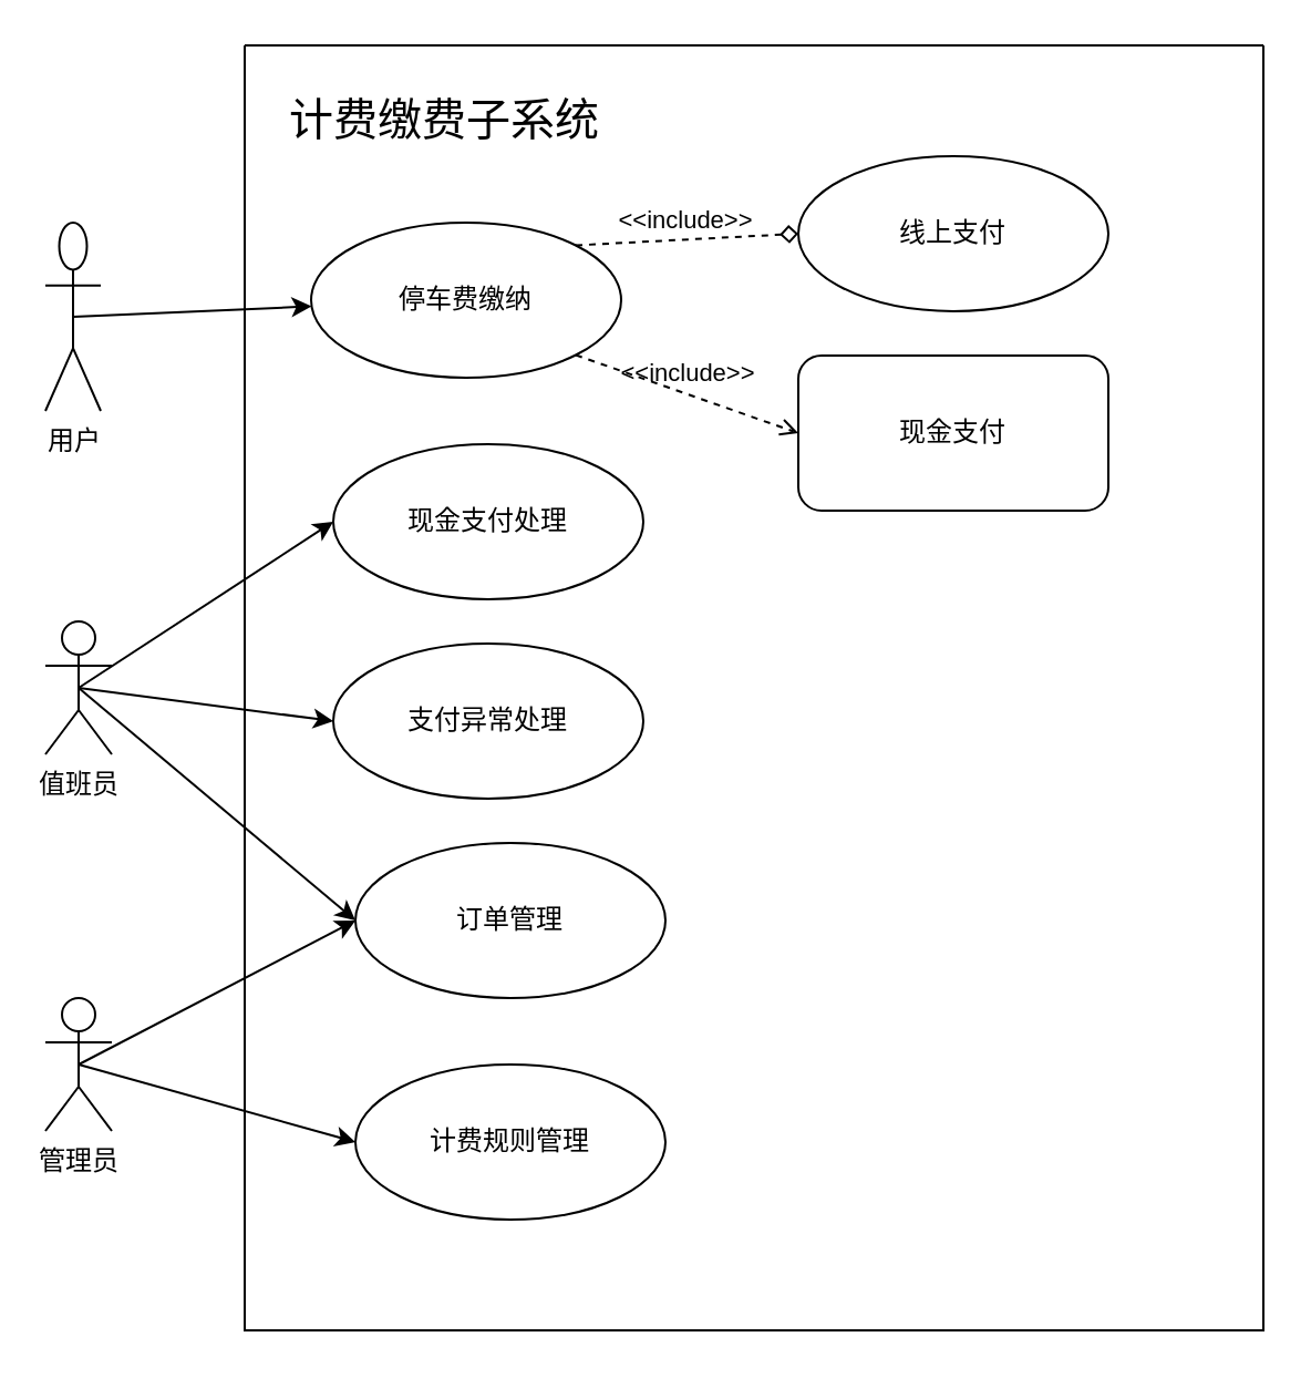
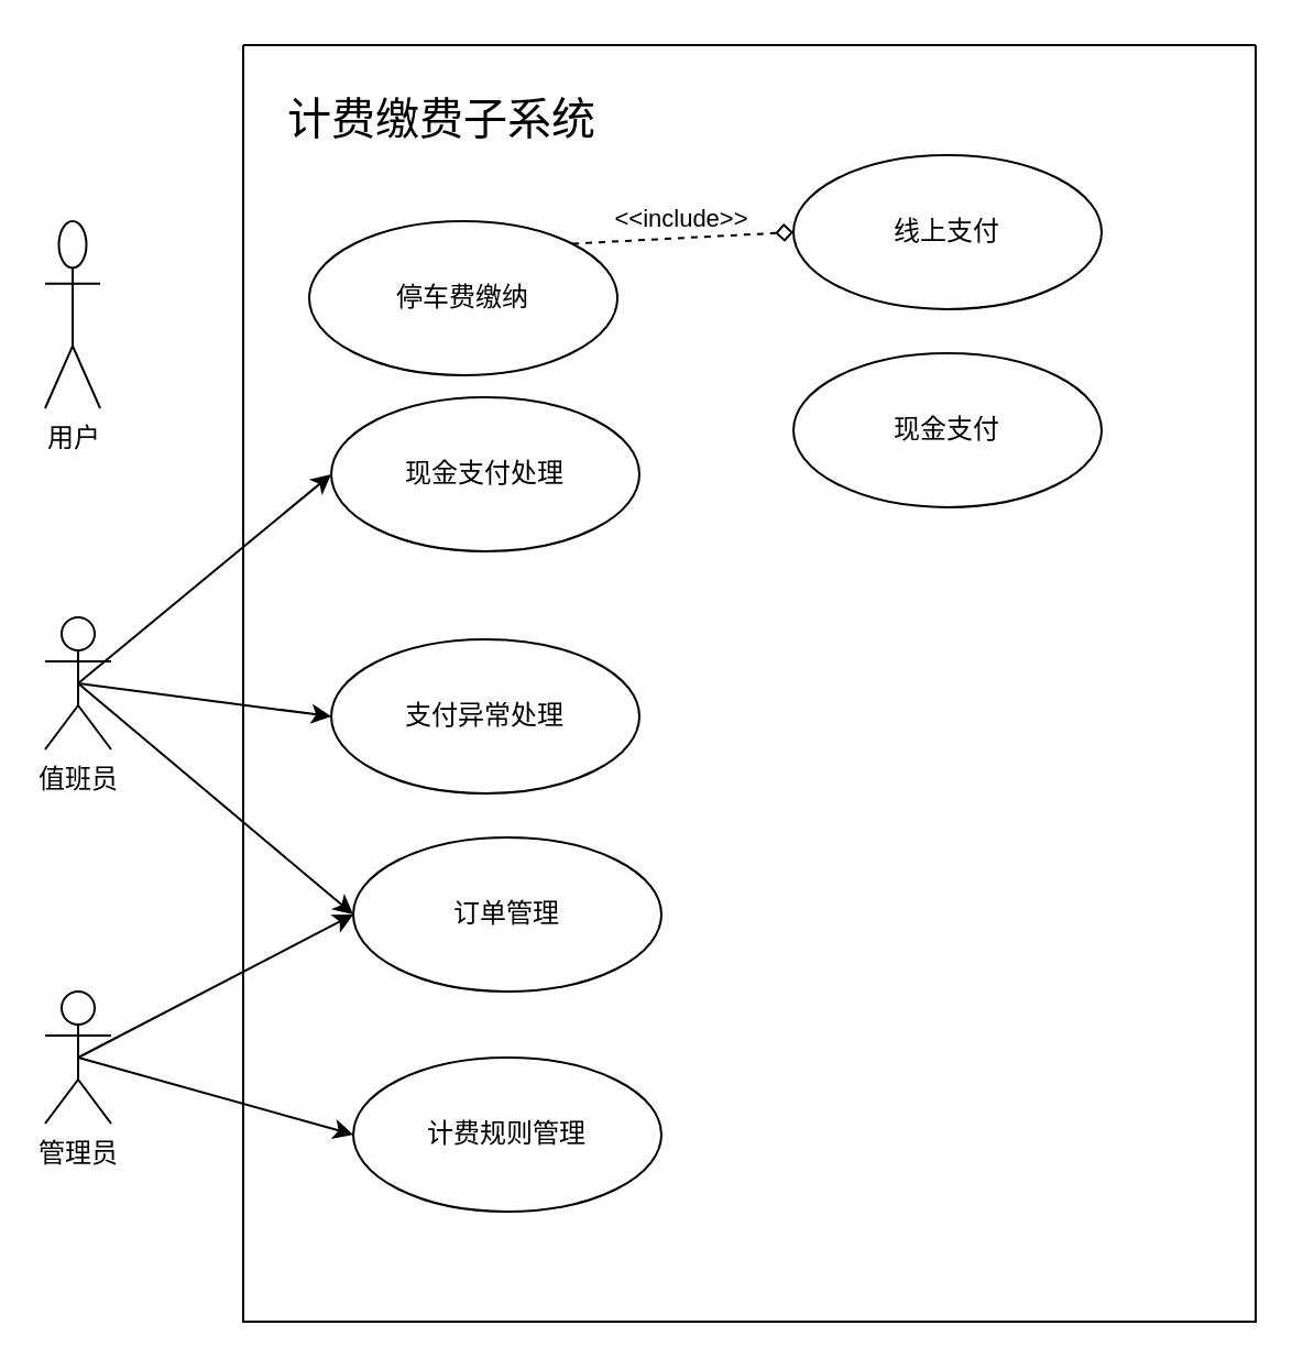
  <mxCell id="0" />
  <mxCell id="1" parent="0" />
  <mxCell id="2" value="" style="swimlane;startSize=0;" vertex="1" parent="1"><mxGeometry x="110" y="20" width="460" height="580" as="geometry" /></mxCell>
  <mxCell id="3" value="停车费缴纳" style="ellipse;whiteSpace=wrap;html=1;" vertex="1" parent="2"><mxGeometry x="30" y="80" width="140" height="70" as="geometry" /></mxCell>
  <mxCell id="4" value="线上支付" style="ellipse;whiteSpace=wrap;html=1;" vertex="1" parent="2"><mxGeometry x="250" y="50" width="140" height="70" as="geometry" /></mxCell>
- <mxCell id="5" value="现金支付" style="whiteSpace=wrap;html=1;rounded=1;" vertex="1" parent="2"><mxGeometry x="250" y="140" width="140" height="70" as="geometry" /></mxCell>
- <mxCell id="6" value="现金支付处理" style="ellipse;whiteSpace=wrap;html=1;" vertex="1" parent="2"><mxGeometry x="40" y="180" width="140" height="70" as="geometry" /></mxCell>
+ <mxCell id="5" value="现金支付" style="ellipse;whiteSpace=wrap;html=1;" vertex="1" parent="2"><mxGeometry x="250" y="140" width="140" height="70" as="geometry" /></mxCell>
+ <mxCell id="6" value="现金支付处理" style="ellipse;whiteSpace=wrap;html=1;" vertex="1" parent="2"><mxGeometry x="40" y="160" width="140" height="70" as="geometry" /></mxCell>
  <mxCell id="7" value="支付异常处理" style="ellipse;whiteSpace=wrap;html=1;" vertex="1" parent="2"><mxGeometry x="40" y="270" width="140" height="70" as="geometry" /></mxCell>
  <mxCell id="8" value="订单管理" style="ellipse;whiteSpace=wrap;html=1;" vertex="1" parent="2"><mxGeometry x="50" y="360" width="140" height="70" as="geometry" /></mxCell>
  <mxCell id="9" value="计费规则管理" style="ellipse;whiteSpace=wrap;html=1;" vertex="1" parent="2"><mxGeometry x="50" y="460" width="140" height="70" as="geometry" /></mxCell>
  <mxCell id="10" value="&amp;lt;&amp;lt;include&amp;gt;&amp;gt;" style="html=1;verticalAlign=bottom;labelBackgroundColor=none;endArrow=diamond;endFill=0;dashed=1;rounded=0;exitX=1;exitY=0;exitDx=0;exitDy=0;entryX=0;entryY=0.5;entryDx=0;entryDy=0;" edge="1" parent="2" source="3" target="4"><mxGeometry width="160" relative="1" as="geometry"><mxPoint x="140" y="70" as="sourcePoint" /><mxPoint x="300" y="70" as="targetPoint" /></mxGeometry></mxCell>
- <mxCell id="11" value="&amp;lt;&amp;lt;include&amp;gt;&amp;gt;" style="html=1;verticalAlign=bottom;labelBackgroundColor=none;endArrow=open;endFill=0;dashed=1;rounded=0;exitX=1;exitY=1;exitDx=0;exitDy=0;entryX=0;entryY=0.5;entryDx=0;entryDy=0;" edge="1" parent="2" source="3" target="5"><mxGeometry width="160" relative="1" as="geometry"><mxPoint x="100" y="150" as="sourcePoint" /><mxPoint x="260" y="150" as="targetPoint" /></mxGeometry></mxCell>
  <mxCell id="12" value="用户" style="shape=umlActor;verticalLabelPosition=bottom;verticalAlign=top;html=1;outlineConnect=0;" vertex="1" parent="1"><mxGeometry x="20" y="100" width="25" height="85" as="geometry" /></mxCell>
  <mxCell id="13" value="值班员" style="shape=umlActor;verticalLabelPosition=bottom;verticalAlign=top;html=1;outlineConnect=0;" vertex="1" parent="1"><mxGeometry x="20" y="280" width="30" height="60" as="geometry" /></mxCell>
  <mxCell id="14" value="管理员" style="shape=umlActor;verticalLabelPosition=bottom;verticalAlign=top;html=1;outlineConnect=0;" vertex="1" parent="1"><mxGeometry x="20" y="450" width="30" height="60" as="geometry" /></mxCell>
  <mxCell id="15" value="&lt;font style=&quot;font-size: 20px;&quot;&gt;计费缴费子系统&lt;/font&gt;" style="text;html=1;align=center;verticalAlign=middle;resizable=0;points=[];autosize=1;strokeColor=none;fillColor=none;" vertex="1" parent="1"><mxGeometry x="120" y="33" width="160" height="40" as="geometry" /></mxCell>
- <mxCell id="16" value="" style="endArrow=classic;html=1;rounded=0;exitX=0.5;exitY=0.5;exitDx=0;exitDy=0;exitPerimeter=0;" edge="1" parent="1" source="12" target="3"><mxGeometry width="50" height="50" relative="1" as="geometry"><mxPoint x="330" y="430" as="sourcePoint" /><mxPoint x="380" y="380" as="targetPoint" /></mxGeometry></mxCell>
  <mxCell id="17" value="" style="endArrow=classic;html=1;rounded=0;entryX=0;entryY=0.5;entryDx=0;entryDy=0;exitX=0.5;exitY=0.5;exitDx=0;exitDy=0;exitPerimeter=0;" edge="1" parent="1" source="13" target="6"><mxGeometry width="50" height="50" relative="1" as="geometry"><mxPoint x="40" y="130" as="sourcePoint" /><mxPoint x="380" y="380" as="targetPoint" /></mxGeometry></mxCell>
  <mxCell id="18" value="" style="endArrow=classic;html=1;rounded=0;exitX=0.5;exitY=0.5;exitDx=0;exitDy=0;exitPerimeter=0;entryX=0;entryY=0.5;entryDx=0;entryDy=0;" edge="1" parent="1" source="13" target="7"><mxGeometry width="50" height="50" relative="1" as="geometry"><mxPoint x="330" y="430" as="sourcePoint" /><mxPoint x="380" y="380" as="targetPoint" /></mxGeometry></mxCell>
  <mxCell id="19" value="" style="endArrow=classic;html=1;rounded=0;exitX=0.5;exitY=0.5;exitDx=0;exitDy=0;exitPerimeter=0;entryX=0;entryY=0.5;entryDx=0;entryDy=0;" edge="1" parent="1" source="13" target="8"><mxGeometry width="50" height="50" relative="1" as="geometry"><mxPoint x="330" y="430" as="sourcePoint" /><mxPoint x="380" y="380" as="targetPoint" /></mxGeometry></mxCell>
  <mxCell id="20" value="" style="endArrow=classic;html=1;rounded=0;exitX=0.5;exitY=0.5;exitDx=0;exitDy=0;exitPerimeter=0;entryX=0;entryY=0.5;entryDx=0;entryDy=0;" edge="1" parent="1" source="14" target="8"><mxGeometry width="50" height="50" relative="1" as="geometry"><mxPoint x="330" y="430" as="sourcePoint" /><mxPoint x="380" y="380" as="targetPoint" /></mxGeometry></mxCell>
  <mxCell id="21" value="" style="endArrow=classic;html=1;rounded=0;exitX=0.5;exitY=0.5;exitDx=0;exitDy=0;exitPerimeter=0;entryX=0;entryY=0.5;entryDx=0;entryDy=0;" edge="1" parent="1" source="14" target="9"><mxGeometry width="50" height="50" relative="1" as="geometry"><mxPoint x="330" y="430" as="sourcePoint" /><mxPoint x="380" y="380" as="targetPoint" /></mxGeometry></mxCell>
